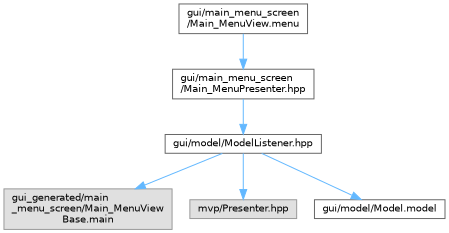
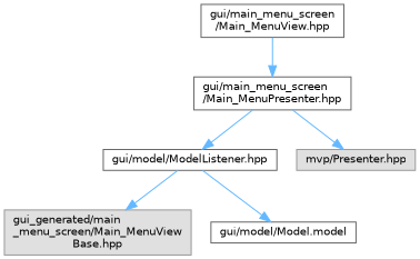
  digraph {
    node [color=grey40 fillcolor=white fontname=Helvetica fontsize=10 shape=box style=filled]
    edge [color=steelblue1 fontname=Helvetica fontsize=10 labelfontname=Helvetica labelfontsize=10 style=solid]
-   n1 [height=0.2 label="gui/main_menu_screen\l/Main_MenuView.menu" width=0.4]
+   n1 [height=0.2 label="gui/main_menu_screen\l/Main_MenuView.hpp" width=0.4]
    n2 [height=0.2 label="gui/main_menu_screen\l/Main_MenuPresenter.hpp" width=0.4]
-   n3 [color=grey60 fillcolor="#E0E0E0" height=0.2 label="gui_generated/main\l_menu_screen/Main_MenuView\lBase.main" width=0.4]
+   n3 [color=grey60 fillcolor="#E0E0E0" height=0.2 label="gui_generated/main\l_menu_screen/Main_MenuView\lBase.hpp" width=0.4]
    n4 [height=0.2 label="gui/model/ModelListener.hpp" width=0.4]
    n5 [color=grey60 fillcolor="#E0E0E0" height=0.2 label="mvp/Presenter.hpp" width=0.4]
    n6 [height=0.2 label="gui/model/Model.model" width=0.4]
    n1 -> n2
    n2 -> n4
-   n4 -> n5
+   n2 -> n5
    n4 -> n3
    n4 -> n6
  }
